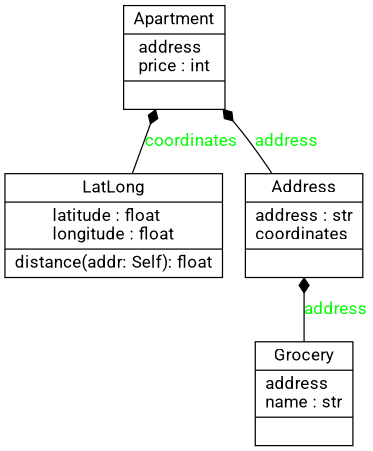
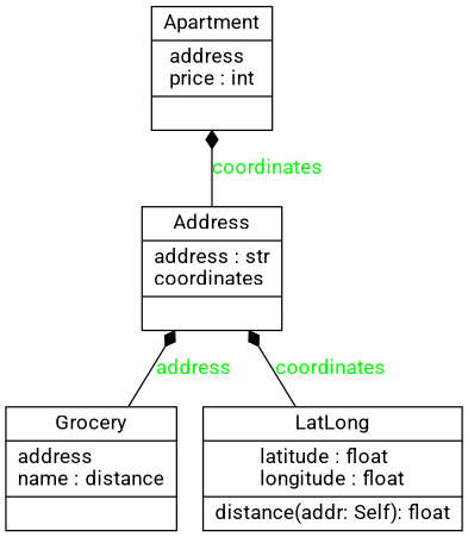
  digraph {
    fontname=Roboto
    rankdir=BT
    node [color=black fontcolor=black fontname=Roboto shape=record style=solid]
    edge [arrowhead=diamond arrowtail=none fontcolor=green fontname=Roboto style=solid]
    n1 [label=<{Address|address : str<br ALIGN="LEFT"/>coordinates<br ALIGN="LEFT"/>|}>]
    n2 [label=<{Apartment|address<br ALIGN="LEFT"/>price : int<br ALIGN="LEFT"/>|}>]
-   n3 [label=<{Grocery|address<br ALIGN="LEFT"/>name : str<br ALIGN="LEFT"/>|}>]
+   n3 [label=<{Grocery|address<br ALIGN="LEFT"/>name : distance<br ALIGN="LEFT"/>|}>]
    n4 [label=<{LatLong|latitude : float<br ALIGN="LEFT"/>longitude : float<br ALIGN="LEFT"/>|distance(addr: Self): float<br ALIGN="LEFT"/>}>]
-   n1 -> n2 [label=address]
+   n1 -> n2 [label=coordinates]
    n3 -> n1 [label=address]
-   n4 -> n2 [label=coordinates]
+   n4 -> n1 [label=coordinates]
  }
